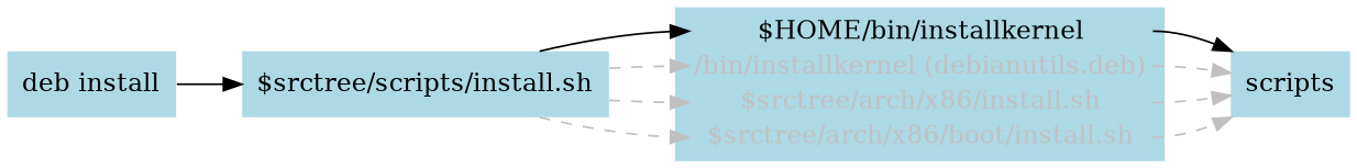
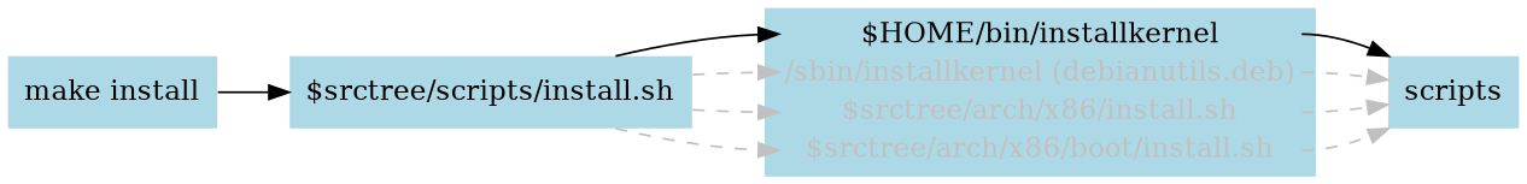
  digraph {
    rankdir=LR
    node [fillcolor=lightblue shape=plaintext style=filled]
    edge [color=gray style=dashed]
-   n1 [label="deb install"]
+   n1 [label="make install"]
    n2 [label="$srctree/scripts/install.sh"]
-   n3 [label=<         <table border="0" cellspacing="0">             <tr>                 <td port="f0" bgcolor="lightblue"><font color="black">$HOME/bin/installkernel</font></td>             </tr>             <tr>                 <td port="f1" bgcolor="lightblue"><font color="gray">/bin/installkernel (debianutils.deb)</font></td>             </tr>             <tr>                 <td port="f2" bgcolor="lightblue"><font color="gray">$srctree/arch/x86/install.sh</font></td>             </tr>             <tr>                 <td port="f3" bgcolor="lightblue"><font color="gray">$srctree/arch/x86/boot/install.sh</font></td>             </tr>         </table>       >]
+   n3 [label=<         <table border="0" cellspacing="0">             <tr>                 <td port="f0" bgcolor="lightblue"><font color="black">$HOME/bin/installkernel</font></td>             </tr>             <tr>                 <td port="f1" bgcolor="lightblue"><font color="gray">/sbin/installkernel (debianutils.deb)</font></td>             </tr>             <tr>                 <td port="f2" bgcolor="lightblue"><font color="gray">$srctree/arch/x86/install.sh</font></td>             </tr>             <tr>                 <td port="f3" bgcolor="lightblue"><font color="gray">$srctree/arch/x86/boot/install.sh</font></td>             </tr>         </table>       >]
    n4 [label=scripts]
    n1 -> n2 [color=black style=""]
    n2 -> n3 [color=black headport=f0 style=""]
    n2 -> n3 [headport=f1]
    n2 -> n3 [headport=f2]
    n2 -> n3 [headport=f3]
    n3 -> n4 [color=black tailport=f0 style=""]
    n3 -> n4 [tailport=f1]
    n3 -> n4 [tailport=f2]
    n3 -> n4 [tailport=f3]
  }
